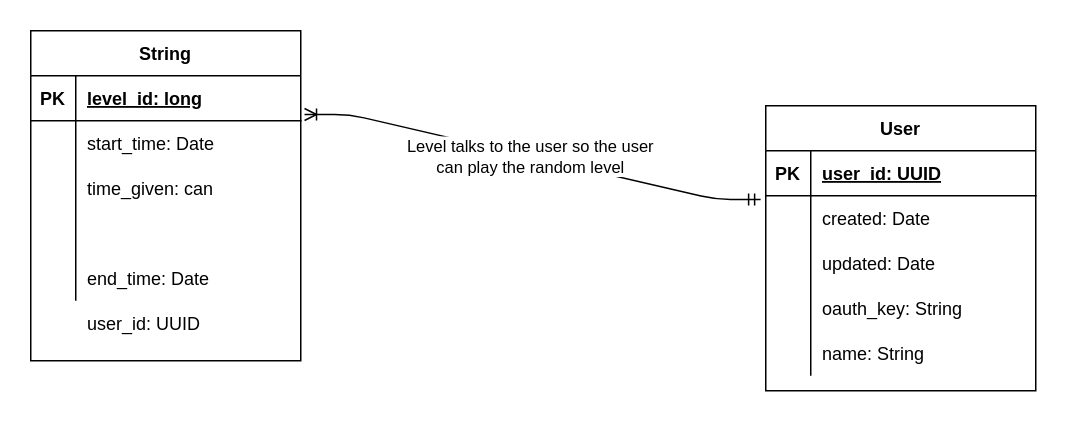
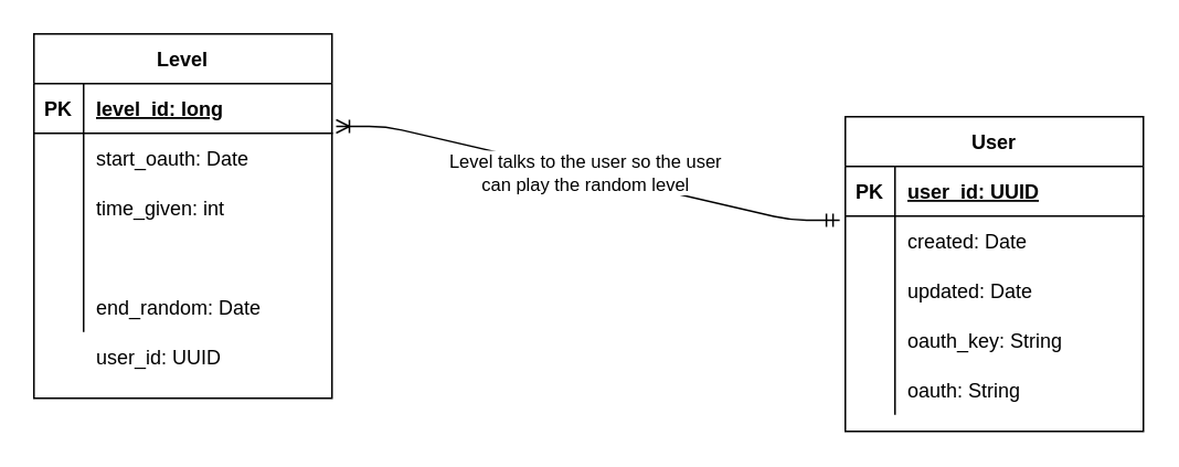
  <mxCell id="0" />
  <mxCell id="1" parent="0" />
- <mxCell id="2" value="String" style="shape=table;startSize=30;container=1;collapsible=1;childLayout=tableLayout;fixedRows=1;rowLines=0;fontStyle=1;align=center;resizeLast=1;" vertex="1" parent="1"><mxGeometry x="20" y="20" width="180" height="220" as="geometry" /></mxCell>
+ <mxCell id="2" value="Level" style="shape=table;startSize=30;container=1;collapsible=1;childLayout=tableLayout;fixedRows=1;rowLines=0;fontStyle=1;align=center;resizeLast=1;" vertex="1" parent="1"><mxGeometry x="20" y="20" width="180" height="220" as="geometry" /></mxCell>
  <mxCell id="3" value="" style="shape=partialRectangle;collapsible=0;dropTarget=0;pointerEvents=0;fillColor=none;top=0;left=0;bottom=1;right=0;points=[[0,0.5],[1,0.5]];portConstraint=eastwest;" vertex="1" parent="2"><mxGeometry y="30" width="180" height="30" as="geometry" /></mxCell>
  <mxCell id="4" value="PK" style="shape=partialRectangle;connectable=0;fillColor=none;top=0;left=0;bottom=0;right=0;fontStyle=1;overflow=hidden;" vertex="1" parent="3"><mxGeometry width="30" height="30" as="geometry" /></mxCell>
  <mxCell id="5" value="level_id: long" style="shape=partialRectangle;connectable=0;fillColor=none;top=0;left=0;bottom=0;right=0;align=left;spacingLeft=6;fontStyle=5;overflow=hidden;" vertex="1" parent="3"><mxGeometry x="30" width="150" height="30" as="geometry" /></mxCell>
  <mxCell id="6" value="" style="shape=partialRectangle;collapsible=0;dropTarget=0;pointerEvents=0;fillColor=none;top=0;left=0;bottom=0;right=0;points=[[0,0.5],[1,0.5]];portConstraint=eastwest;" vertex="1" parent="2"><mxGeometry y="60" width="180" height="30" as="geometry" /></mxCell>
  <mxCell id="7" value="" style="shape=partialRectangle;connectable=0;fillColor=none;top=0;left=0;bottom=0;right=0;editable=1;overflow=hidden;" vertex="1" parent="6"><mxGeometry width="30" height="30" as="geometry" /></mxCell>
- <mxCell id="8" value="start_time: Date" style="shape=partialRectangle;connectable=0;fillColor=none;top=0;left=0;bottom=0;right=0;align=left;spacingLeft=6;overflow=hidden;" vertex="1" parent="6"><mxGeometry x="30" width="150" height="30" as="geometry" /></mxCell>
+ <mxCell id="8" value="start_oauth: Date" style="shape=partialRectangle;connectable=0;fillColor=none;top=0;left=0;bottom=0;right=0;align=left;spacingLeft=6;overflow=hidden;" vertex="1" parent="6"><mxGeometry x="30" width="150" height="30" as="geometry" /></mxCell>
  <mxCell id="9" value="" style="shape=partialRectangle;collapsible=0;dropTarget=0;pointerEvents=0;fillColor=none;top=0;left=0;bottom=0;right=0;points=[[0,0.5],[1,0.5]];portConstraint=eastwest;" vertex="1" parent="2"><mxGeometry y="90" width="180" height="30" as="geometry" /></mxCell>
  <mxCell id="10" value="" style="shape=partialRectangle;connectable=0;fillColor=none;top=0;left=0;bottom=0;right=0;editable=1;overflow=hidden;" vertex="1" parent="9"><mxGeometry width="30" height="30" as="geometry" /></mxCell>
- <mxCell id="11" value="time_given: can" style="shape=partialRectangle;connectable=0;fillColor=none;top=0;left=0;bottom=0;right=0;align=left;spacingLeft=6;overflow=hidden;" vertex="1" parent="9"><mxGeometry x="30" width="150" height="30" as="geometry" /></mxCell>
+ <mxCell id="11" value="time_given: int" style="shape=partialRectangle;connectable=0;fillColor=none;top=0;left=0;bottom=0;right=0;align=left;spacingLeft=6;overflow=hidden;" vertex="1" parent="9"><mxGeometry x="30" width="150" height="30" as="geometry" /></mxCell>
  <mxCell id="12" value="" style="shape=partialRectangle;collapsible=0;dropTarget=0;pointerEvents=0;fillColor=none;top=0;left=0;bottom=0;right=0;points=[[0,0.5],[1,0.5]];portConstraint=eastwest;" vertex="1" parent="2"><mxGeometry y="120" width="180" height="30" as="geometry" /></mxCell>
  <mxCell id="13" value="" style="shape=partialRectangle;connectable=0;fillColor=none;top=0;left=0;bottom=0;right=0;editable=1;overflow=hidden;" vertex="1" parent="12"><mxGeometry width="30" height="30" as="geometry" /></mxCell>
  <mxCell id="14" value="" style="shape=partialRectangle;collapsible=0;dropTarget=0;pointerEvents=0;fillColor=none;top=0;left=0;bottom=0;right=0;points=[[0,0.5],[1,0.5]];portConstraint=eastwest;" vertex="1" parent="2"><mxGeometry y="150" width="180" height="30" as="geometry" /></mxCell>
  <mxCell id="15" value="" style="shape=partialRectangle;connectable=0;fillColor=none;top=0;left=0;bottom=0;right=0;editable=1;overflow=hidden;" vertex="1" parent="14"><mxGeometry width="30" height="30" as="geometry" /></mxCell>
- <mxCell id="16" value="end_time: Date" style="shape=partialRectangle;connectable=0;fillColor=none;top=0;left=0;bottom=0;right=0;align=left;spacingLeft=6;overflow=hidden;" vertex="1" parent="14"><mxGeometry x="30" width="150" height="30" as="geometry" /></mxCell>
+ <mxCell id="16" value="end_random: Date" style="shape=partialRectangle;connectable=0;fillColor=none;top=0;left=0;bottom=0;right=0;align=left;spacingLeft=6;overflow=hidden;" vertex="1" parent="14"><mxGeometry x="30" width="150" height="30" as="geometry" /></mxCell>
  <mxCell id="17" value="" style="shape=partialRectangle;collapsible=0;dropTarget=0;pointerEvents=0;fillColor=none;top=0;left=0;bottom=0;right=0;points=[[0,0.5],[1,0.5]];portConstraint=eastwest;" vertex="1" parent="2"><mxGeometry y="180" width="180" height="30" as="geometry" /></mxCell>
  <mxCell id="18" value="user_id: UUID" style="shape=partialRectangle;connectable=0;fillColor=none;top=0;left=0;bottom=0;right=0;align=left;spacingLeft=6;overflow=hidden;" vertex="1" parent="17"><mxGeometry x="30" width="150" height="30" as="geometry" /></mxCell>
  <mxCell id="19" value="User" style="shape=table;startSize=30;container=1;collapsible=1;childLayout=tableLayout;fixedRows=1;rowLines=0;fontStyle=1;align=center;resizeLast=1;" vertex="1" parent="1"><mxGeometry x="510" y="70" width="180" height="190" as="geometry" /></mxCell>
  <mxCell id="20" value="" style="shape=partialRectangle;collapsible=0;dropTarget=0;pointerEvents=0;fillColor=none;top=0;left=0;bottom=1;right=0;points=[[0,0.5],[1,0.5]];portConstraint=eastwest;" vertex="1" parent="19"><mxGeometry y="30" width="180" height="30" as="geometry" /></mxCell>
  <mxCell id="21" value="PK" style="shape=partialRectangle;connectable=0;fillColor=none;top=0;left=0;bottom=0;right=0;fontStyle=1;overflow=hidden;" vertex="1" parent="20"><mxGeometry width="30" height="30" as="geometry" /></mxCell>
  <mxCell id="22" value="user_id: UUID" style="shape=partialRectangle;connectable=0;fillColor=none;top=0;left=0;bottom=0;right=0;align=left;spacingLeft=6;fontStyle=5;overflow=hidden;" vertex="1" parent="20"><mxGeometry x="30" width="150" height="30" as="geometry" /></mxCell>
  <mxCell id="23" value="" style="shape=partialRectangle;collapsible=0;dropTarget=0;pointerEvents=0;fillColor=none;top=0;left=0;bottom=0;right=0;points=[[0,0.5],[1,0.5]];portConstraint=eastwest;" vertex="1" parent="19"><mxGeometry y="60" width="180" height="30" as="geometry" /></mxCell>
  <mxCell id="24" value="" style="shape=partialRectangle;connectable=0;fillColor=none;top=0;left=0;bottom=0;right=0;editable=1;overflow=hidden;" vertex="1" parent="23"><mxGeometry width="30" height="30" as="geometry" /></mxCell>
  <mxCell id="25" value="created: Date" style="shape=partialRectangle;connectable=0;fillColor=none;top=0;left=0;bottom=0;right=0;align=left;spacingLeft=6;overflow=hidden;" vertex="1" parent="23"><mxGeometry x="30" width="150" height="30" as="geometry" /></mxCell>
  <mxCell id="26" value="" style="shape=partialRectangle;collapsible=0;dropTarget=0;pointerEvents=0;fillColor=none;top=0;left=0;bottom=0;right=0;points=[[0,0.5],[1,0.5]];portConstraint=eastwest;" vertex="1" parent="19"><mxGeometry y="90" width="180" height="30" as="geometry" /></mxCell>
  <mxCell id="27" value="" style="shape=partialRectangle;connectable=0;fillColor=none;top=0;left=0;bottom=0;right=0;editable=1;overflow=hidden;" vertex="1" parent="26"><mxGeometry width="30" height="30" as="geometry" /></mxCell>
  <mxCell id="28" value="updated: Date" style="shape=partialRectangle;connectable=0;fillColor=none;top=0;left=0;bottom=0;right=0;align=left;spacingLeft=6;overflow=hidden;" vertex="1" parent="26"><mxGeometry x="30" width="150" height="30" as="geometry" /></mxCell>
  <mxCell id="29" value="" style="shape=partialRectangle;collapsible=0;dropTarget=0;pointerEvents=0;fillColor=none;top=0;left=0;bottom=0;right=0;points=[[0,0.5],[1,0.5]];portConstraint=eastwest;" vertex="1" parent="19"><mxGeometry y="120" width="180" height="30" as="geometry" /></mxCell>
  <mxCell id="30" value="" style="shape=partialRectangle;connectable=0;fillColor=none;top=0;left=0;bottom=0;right=0;editable=1;overflow=hidden;" vertex="1" parent="29"><mxGeometry width="30" height="30" as="geometry" /></mxCell>
  <mxCell id="31" value="oauth_key: String" style="shape=partialRectangle;connectable=0;fillColor=none;top=0;left=0;bottom=0;right=0;align=left;spacingLeft=6;overflow=hidden;" vertex="1" parent="29"><mxGeometry x="30" width="150" height="30" as="geometry" /></mxCell>
  <mxCell id="32" value="" style="shape=partialRectangle;collapsible=0;dropTarget=0;pointerEvents=0;fillColor=none;top=0;left=0;bottom=0;right=0;points=[[0,0.5],[1,0.5]];portConstraint=eastwest;" vertex="1" parent="19"><mxGeometry y="150" width="180" height="30" as="geometry" /></mxCell>
  <mxCell id="33" value="" style="shape=partialRectangle;connectable=0;fillColor=none;top=0;left=0;bottom=0;right=0;editable=1;overflow=hidden;" vertex="1" parent="32"><mxGeometry width="30" height="30" as="geometry" /></mxCell>
- <mxCell id="34" value="name: String" style="shape=partialRectangle;connectable=0;fillColor=none;top=0;left=0;bottom=0;right=0;align=left;spacingLeft=6;overflow=hidden;" vertex="1" parent="32"><mxGeometry x="30" width="150" height="30" as="geometry" /></mxCell>
+ <mxCell id="34" value="oauth: String" style="shape=partialRectangle;connectable=0;fillColor=none;top=0;left=0;bottom=0;right=0;align=left;spacingLeft=6;overflow=hidden;" vertex="1" parent="32"><mxGeometry x="30" width="150" height="30" as="geometry" /></mxCell>
  <mxCell id="35" value="" style="edgeStyle=entityRelationEdgeStyle;fontSize=12;html=1;endArrow=ERoneToMany;startArrow=ERmandOne;entryX=1.014;entryY=-0.139;entryDx=0;entryDy=0;entryPerimeter=0;exitX=-0.019;exitY=0.083;exitDx=0;exitDy=0;exitPerimeter=0;" edge="1" parent="1" source="23" target="6"><mxGeometry width="100" height="100" relative="1" as="geometry"><mxPoint x="280" y="40" as="sourcePoint" /><mxPoint x="430" y="160" as="targetPoint" /></mxGeometry></mxCell>
  <mxCell id="36" value="Level talks to the user so the user&lt;br&gt;can play the random level" style="edgeLabel;html=1;align=center;verticalAlign=middle;resizable=0;points=[];" vertex="1" connectable="0" parent="35"><mxGeometry x="0.008" relative="1" as="geometry"><mxPoint as="offset" /></mxGeometry></mxCell>
